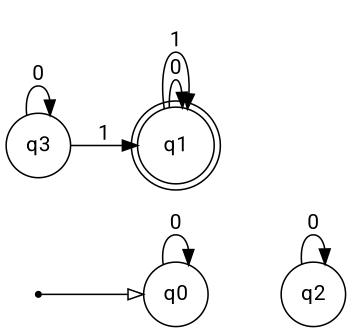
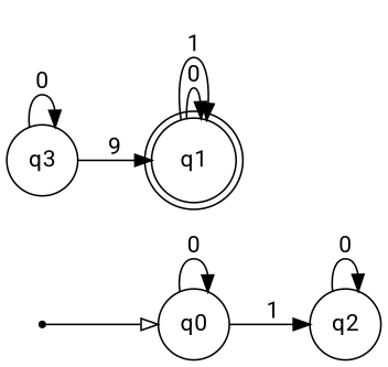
  digraph {
    fontname=Roboto
    rankdir=LR
    node [fontname=Roboto shape=circle]
    edge [fontname=Roboto]
    __start [shape=point]
    q0
    q2
    q1 [shape=doublecircle]
    q3
    __start -> q0 [arrowhead=empty]
    q0 -> q0 [label=0]
+   q0 -> q2 [label=1]
    q2 -> q2 [label=0]
    q1 -> q1 [label=0]
    q1 -> q1 [label=1]
-   q3 -> q1 [label=1]
+   q3 -> q1 [label=9]
    q3 -> q3 [label=0]
  }
